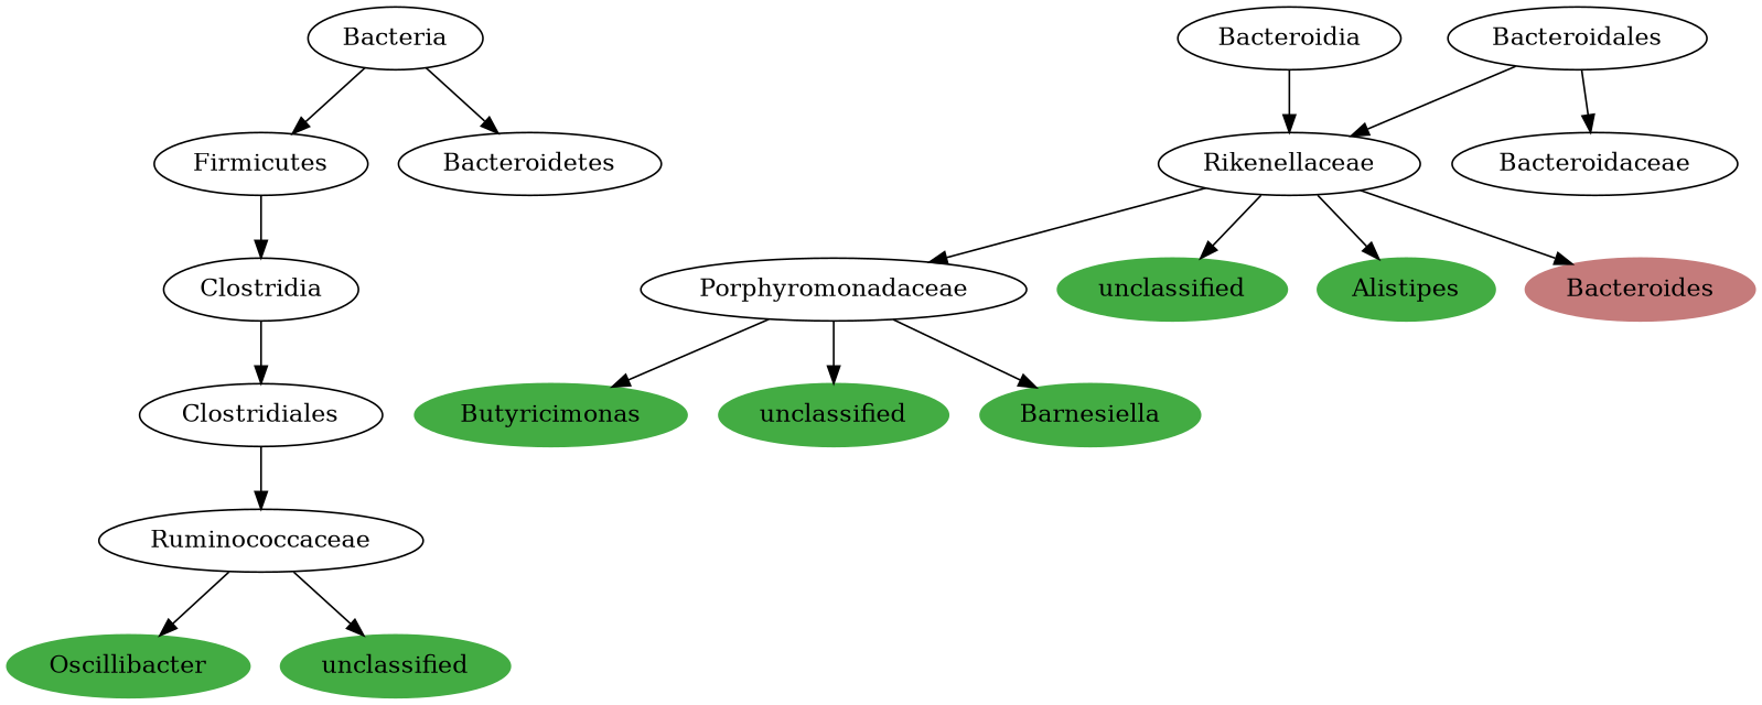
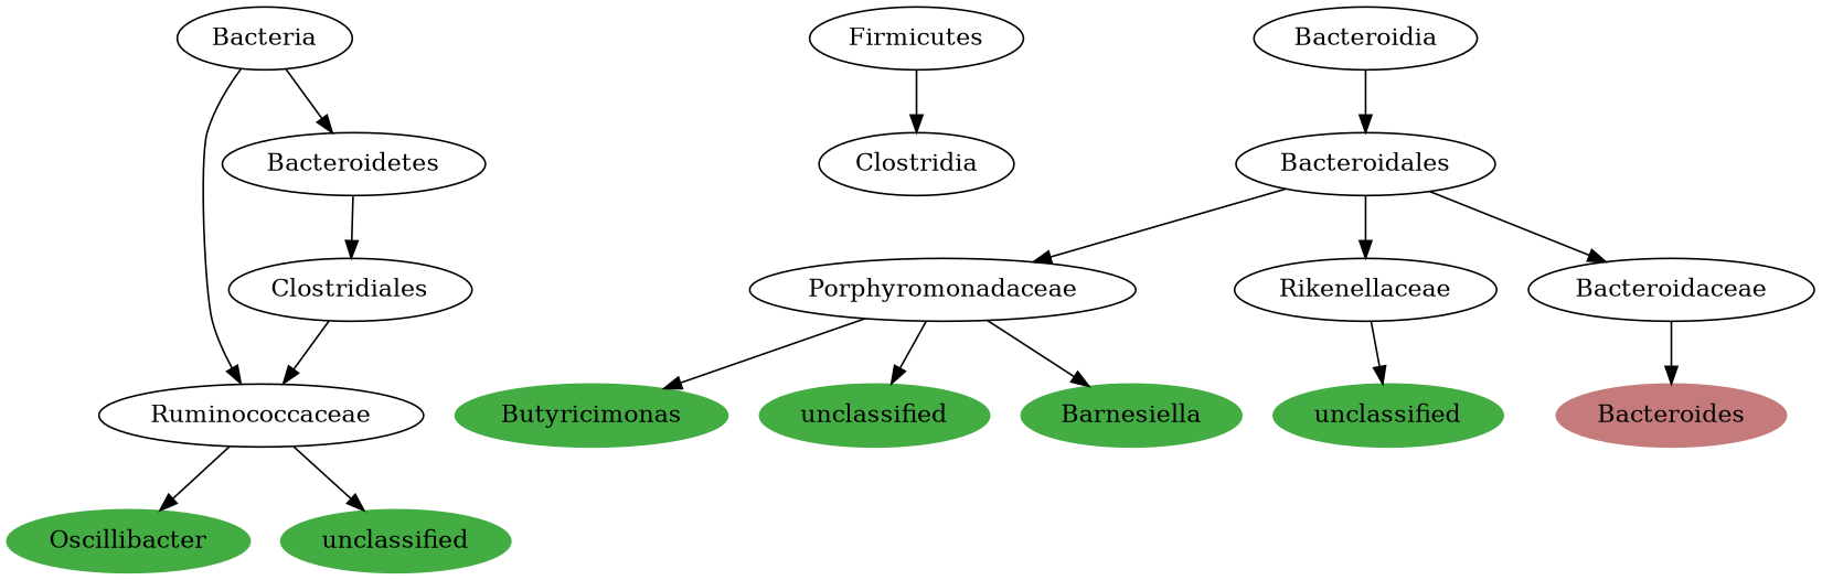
  digraph {
    n1 [color="#43AC43" label=Oscillibacter style=filled]
    n2 [label=Ruminococcaceae]
    n3 [color="#43AC43" label=unclassified style=filled]
    n4 [label=Clostridiales]
    n5 [label=Clostridia]
    n6 [label=Firmicutes]
    n7 [label=Bacteria]
    n8 [label=Bacteroidetes]
    n9 [color="#43AC43" label=Butyricimonas style=filled]
    n10 [label=Porphyromonadaceae]
    n11 [color="#43AC43" label=unclassified style=filled]
    n12 [color="#43AC43" label=Barnesiella style=filled]
    n13 [label=Bacteroidales]
    n14 [label=Rikenellaceae]
    n15 [label=Bacteroidaceae]
    n16 [color="#43AC43" label=unclassified style=filled]
-   n17 [color="#43AC43" label=Alistipes style=filled]
    n18 [color="#C57B7B" label=Bacteroides style=filled]
    n19 [label=Bacteroidia]
    n2 -> n1
    n2 -> n3
    n4 -> n2
-   n5 -> n4
+   n8 -> n4
    n6 -> n5
-   n7 -> n6
+   n7 -> n2
    n7 -> n8
    n10 -> n9
    n10 -> n11
    n10 -> n12
-   n14 -> n10
+   n13 -> n10
    n13 -> n14
    n13 -> n15
    n14 -> n16
-   n14 -> n17
-   n14 -> n18
-   n19 -> n14
+   n15 -> n18
+   n19 -> n13
  }
